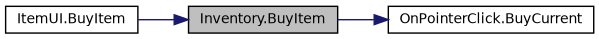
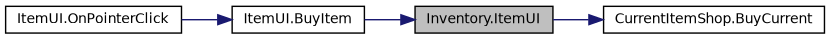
  digraph {
    rankdir=RL
    node [color=black fillcolor=white fontname=Helvetica fontsize=10 shape=record style=filled]
    edge [color=midnightblue dir=back fontname=Helvetica fontsize=10 labelfontname=Helvetica labelfontsize=10 style=solid]
-   n1 [fillcolor=grey75 fontcolor=black height=0.2 label="Inventory.BuyItem" width=0.4]
+   n1 [fillcolor=grey75 fontcolor=black height=0.2 label="Inventory.ItemUI" width=0.4]
    n2 [height=0.2 label="ItemUI.BuyItem" width=0.4]
-   n3 [height=0.2 label="OnPointerClick.BuyCurrent" width=0.4]
+   n3 [height=0.2 label="CurrentItemShop.BuyCurrent" width=0.4]
+   n4 [height=0.2 label="ItemUI.OnPointerClick" width=0.4]
    n1 -> n2
+   n2 -> n4
    n3 -> n1
  }
